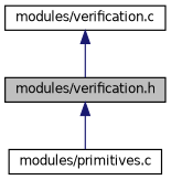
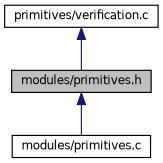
  digraph {
    node [color=black fillcolor=white fontname=Helvetica fontsize=10 shape=record style=filled]
    edge [color=midnightblue dir=back fontname=Helvetica fontsize=10 labelfontname=Helvetica labelfontsize=10 style=solid]
-   n1 [fillcolor=grey75 fontcolor=black height=0.2 label="modules/verification.h" width=0.4]
+   n1 [fillcolor=grey75 fontcolor=black height=0.2 label="modules/primitives.h" width=0.4]
    n2 [height=0.2 label="modules/primitives.c" width=0.4]
-   n3 [height=0.2 label="modules/verification.c" width=0.4]
+   n3 [height=0.2 label="primitives/verification.c" width=0.4]
    n1 -> n2
    n3 -> n1
  }
